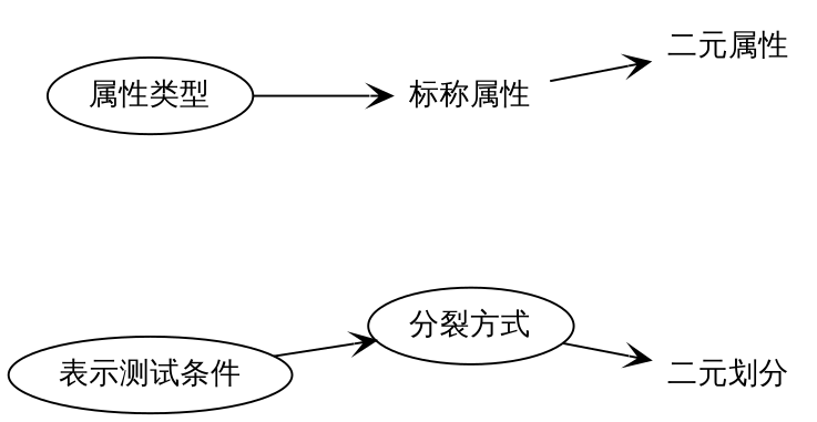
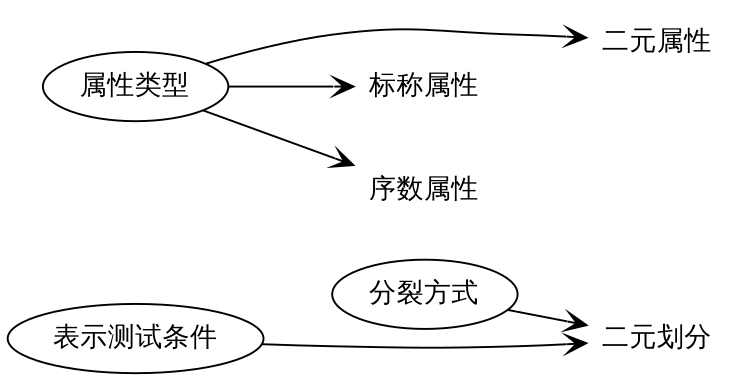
  digraph {
    rankdir=LR
    node [fontname=STKAITI shape=plaintext]
    edge [arrowhead=vee]
    n1 [label="表示测试条件" shape=oval]
    n2 [label="分裂方式" shape=oval]
    n3 [label="属性类型" shape=oval]
    n4 [label="二元属性"]
    n5 [label="标称属性"]
+   n6 [label="序数属性"]
    n7 [label="二元划分"]
-   n1 -> n2
+   n1 -> n7
    n2 -> n7
-   n5 -> n4
+   n3 -> n4
    n3 -> n5
+   n3 -> n6
  }
